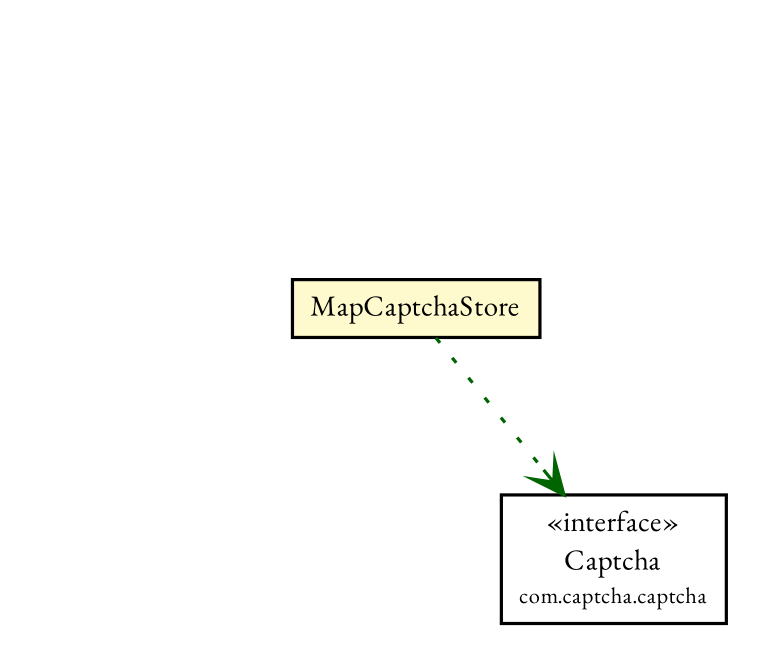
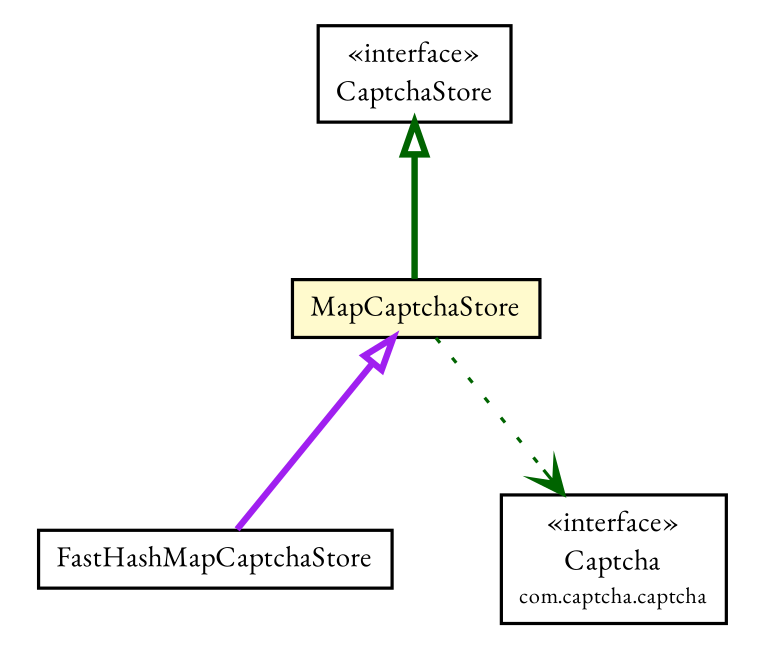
  digraph {
    fontname="EB Garamond"
    node [fontcolor=black fontname="EB Garamond" fontsize=9.0 shape=plaintext]
    edge [arrowtail=empty color=darkgreen dir=back fontname="EB Garamond" fontsize=10 headport=p labelfontname=arial labelfontsize=10 style=bold tailport=p]
    n1 [label=<<table border="0" cellborder="1" cellspacing="0" cellpadding="2" port="p" bgcolor="lemonChiffon" href="./MapCaptchaStore.html"> 		<tr><td><table border="0" cellspacing="0" cellpadding="1"> 			<tr><td> MapCaptchaStore </td></tr> 		</table></td></tr> 		</table>>]
+   n2 [label=<<table border="0" cellborder="1" cellspacing="0" cellpadding="2" port="p" href="./FastHashMapCaptchaStore.html"> 		<tr><td><table border="0" cellspacing="0" cellpadding="1"> 			<tr><td> FastHashMapCaptchaStore </td></tr> 		</table></td></tr> 		</table>>]
    n3 [label=<<table border="0" cellborder="1" cellspacing="0" cellpadding="2" port="p" href="http://java.sun.com/j2se/1.4.2/docs/api/com/octo/captcha/Captcha.html"> 		<tr><td><table border="0" cellspacing="0" cellpadding="1"> 			<tr><td> &laquo;interface&raquo; </td></tr> 			<tr><td> Captcha </td></tr> 			<tr><td><font point-size="7.0"> com.captcha.captcha </font></td></tr> 		</table></td></tr> 		</table>>]
+   n4 [label=<<table border="0" cellborder="1" cellspacing="0" cellpadding="2" port="p" href="http://java.sun.com/j2se/1.4.2/docs/api/com/octo/captcha/service/captchastore/CaptchaStore.html"> 		<tr><td><table border="0" cellspacing="0" cellpadding="1"> 			<tr><td> &laquo;interface&raquo; </td></tr> 			<tr><td> CaptchaStore </td></tr> 		</table></td></tr> 		</table>>]
+   n1 -> n2 [color=purple]
    n1 -> n3 [arrowhead=open fontcolor=black fontsize=10.0 style=dotted arrowtail="" dir=""]
+   n4 -> n1
  }
